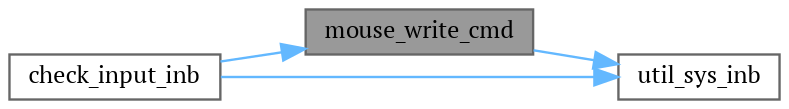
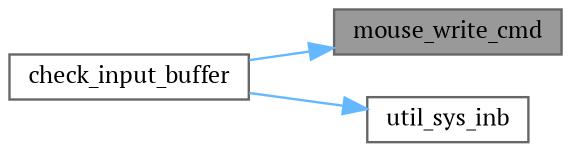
  digraph {
    fontname="PT Serif"
    rankdir=LR
    node [color=grey40 fillcolor=white fontname="PT Serif" fontsize=10 shape=box style=filled]
    edge [color=steelblue1 fontname="PT Serif" fontsize=10 labelfontname=Helvetica labelfontsize=10 style=solid]
    n1 [color=gray40 fillcolor=grey60 fontcolor=black height=0.2 label=mouse_write_cmd width=0.4]
    n2 [height=0.2 label=util_sys_inb width=0.4]
-   n3 [height=0.2 label=check_input_inb width=0.4]
-   n1 -> n2
+   n3 [height=0.2 label=check_input_buffer width=0.4]
    n3 -> n1
    n3 -> n2
  }
